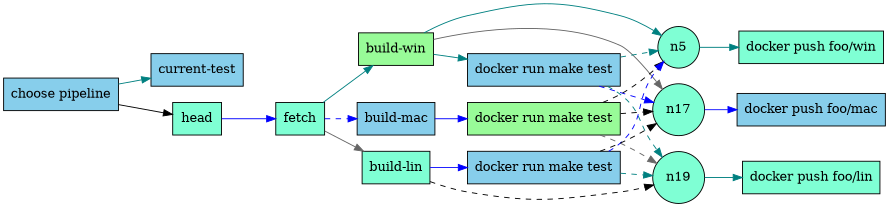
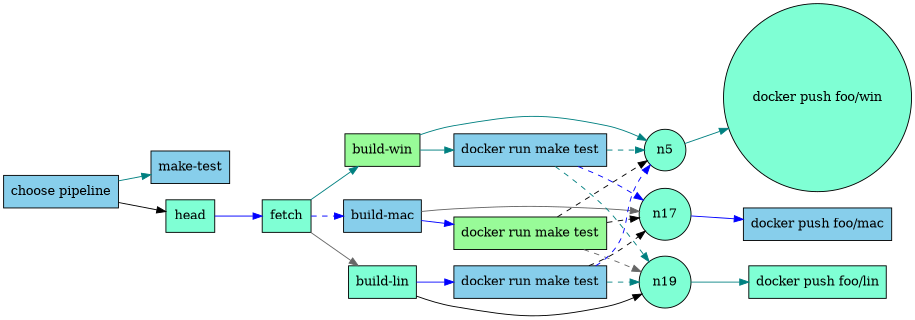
  digraph {
    rankdir=LR
    node [fillcolor=aquamarine shape=box style=filled]
    edge [color=teal]
-   n2 [fillcolor=skyblue label="current-test"]
+   n2 [fillcolor=skyblue label="make-test"]
    n1 [fillcolor=skyblue label="choose pipeline"]
    n11 [label=head]
    n10 [label=fetch]
    n9 [fillcolor=palegreen label="build-win"]
    n13 [fillcolor=skyblue label="build-mac"]
    n15 [label="build-lin"]
    n8 [fillcolor=skyblue label="docker run make test"]
    n5 [shape=circle]
    n17 [shape=circle]
    n12 [fillcolor=palegreen label="docker run make test"]
    n19 [shape=circle]
    n14 [fillcolor=skyblue label="docker run make test"]
-   n4 [label="docker push foo/win"]
+   n4 [label="docker push foo/win" shape=circle]
    n16 [fillcolor=skyblue label="docker push foo/mac"]
    n18 [label="docker push foo/lin"]
    n1 -> n2
    n1 -> n11 [color=black]
    n11 -> n10 [color=blue]
    n10 -> n9
    n10 -> n13 [color=blue style=dashed]
    n10 -> n15 [color=gray40]
    n9 -> n8
    n9 -> n5
-   n9 -> n17 [color=gray40]
+   n13 -> n17 [color=gray40]
    n13 -> n12 [color=blue]
-   n15 -> n19 [color=black style=dashed]
+   n15 -> n19 [color=black]
    n15 -> n14 [color=blue]
    n8 -> n5 [style=dashed]
    n8 -> n17 [color=blue style=dashed]
    n8 -> n19 [style=dashed]
    n5 -> n4
    n17 -> n16 [color=blue]
    n12 -> n5 [color=black style=dashed]
    n12 -> n17 [color=black style=dashed]
    n12 -> n19 [color=gray40 style=dashed]
    n19 -> n18
    n14 -> n5 [color=blue style=dashed]
    n14 -> n17 [color=black style=dashed]
    n14 -> n19 [style=dashed]
  }
